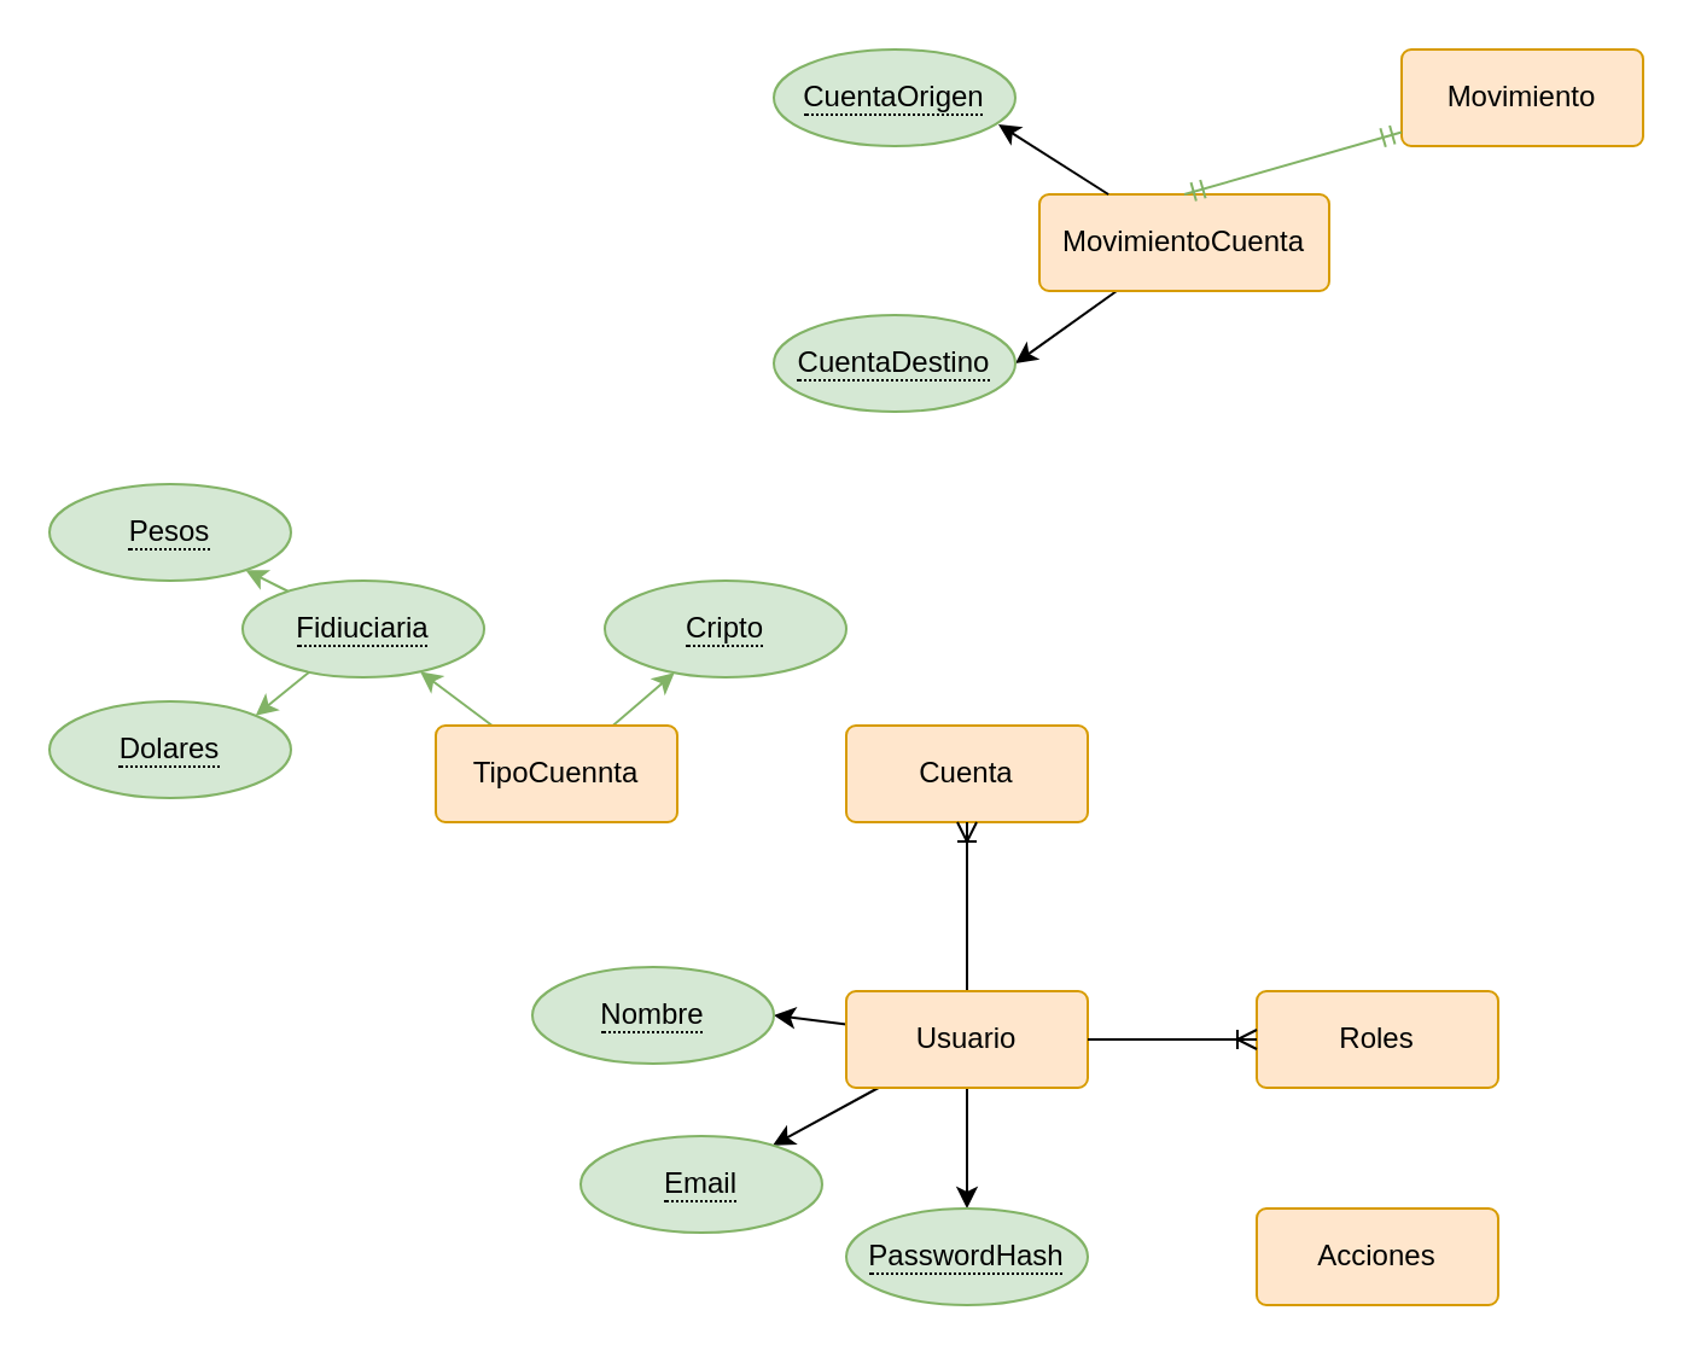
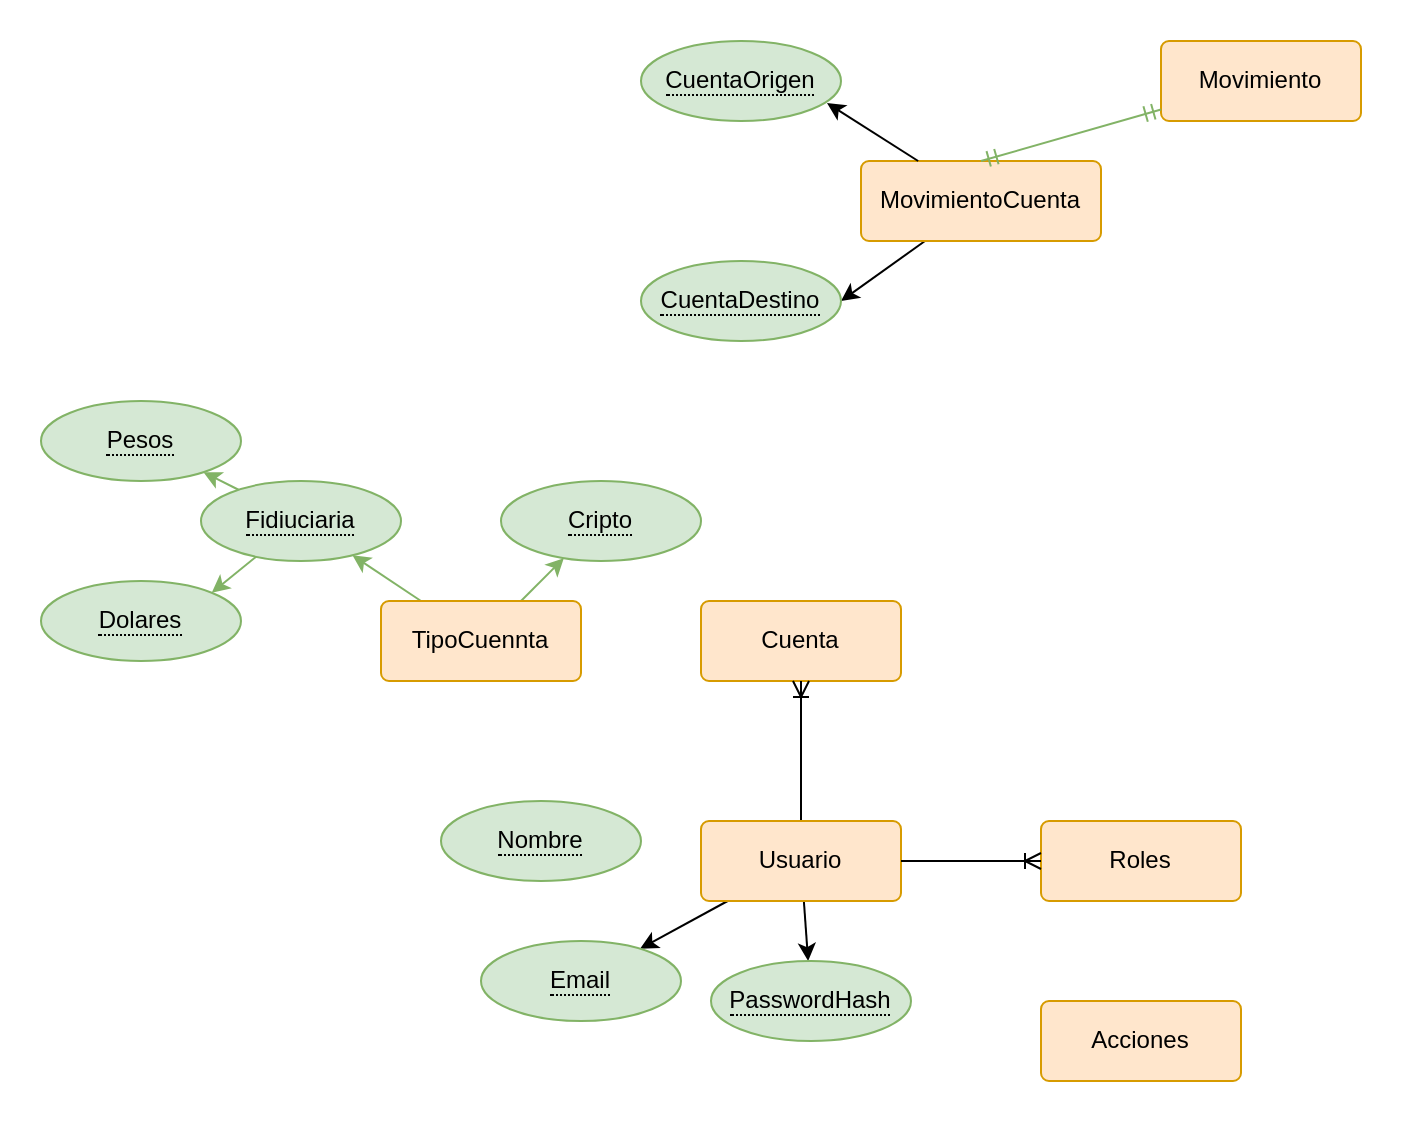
  <mxCell id="0" />
  <mxCell id="1" parent="0" />
  <mxCell id="2" value="Cuenta" style="rounded=1;arcSize=10;whiteSpace=wrap;html=1;align=center;fillColor=#ffe6cc;strokeColor=#d79b00;" vertex="1" parent="1"><mxGeometry x="350" y="300" width="100" height="40" as="geometry" /></mxCell>
  <mxCell id="3" style="rounded=0;orthogonalLoop=1;jettySize=auto;html=1;fillColor=#d5e8d4;strokeColor=#82b366;" edge="1" parent="1" source="5" target="8"><mxGeometry relative="1" as="geometry" /></mxCell>
  <mxCell id="4" style="rounded=0;orthogonalLoop=1;jettySize=auto;html=1;fillColor=#d5e8d4;strokeColor=#82b366;" edge="1" parent="1" source="5" target="9"><mxGeometry relative="1" as="geometry" /></mxCell>
- <mxCell id="5" value="TipoCuennta" style="rounded=1;arcSize=10;whiteSpace=wrap;html=1;align=center;fillColor=#ffe6cc;strokeColor=#d79b00;" vertex="1" parent="1"><mxGeometry x="180" y="300" width="100" height="40" as="geometry" /></mxCell>
+ <mxCell id="5" value="TipoCuennta" style="rounded=1;arcSize=10;whiteSpace=wrap;html=1;align=center;fillColor=#ffe6cc;strokeColor=#d79b00;" vertex="1" parent="1"><mxGeometry x="190" y="300" width="100" height="40" as="geometry" /></mxCell>
  <mxCell id="6" style="rounded=0;orthogonalLoop=1;jettySize=auto;html=1;entryX=1;entryY=0;entryDx=0;entryDy=0;fillColor=#d5e8d4;strokeColor=#82b366;" edge="1" parent="1" source="8" target="11"><mxGeometry relative="1" as="geometry" /></mxCell>
  <mxCell id="7" style="rounded=0;orthogonalLoop=1;jettySize=auto;html=1;fillColor=#d5e8d4;strokeColor=#82b366;" edge="1" parent="1" source="8" target="12"><mxGeometry relative="1" as="geometry" /></mxCell>
  <mxCell id="8" value="&lt;span style=&quot;border-bottom: 1px dotted&quot;&gt;Fidiuciaria&lt;/span&gt;" style="ellipse;whiteSpace=wrap;html=1;align=center;fillColor=#d5e8d4;strokeColor=#82b366;" vertex="1" parent="1"><mxGeometry x="100" y="240" width="100" height="40" as="geometry" /></mxCell>
  <mxCell id="9" value="&lt;span style=&quot;border-bottom: 1px dotted&quot;&gt;Cripto&lt;/span&gt;" style="ellipse;whiteSpace=wrap;html=1;align=center;fillColor=#d5e8d4;strokeColor=#82b366;" vertex="1" parent="1"><mxGeometry x="250" y="240" width="100" height="40" as="geometry" /></mxCell>
  <mxCell id="10" value="" style="fontSize=12;html=1;endArrow=ERoneToMany;rounded=0;exitX=0.5;exitY=0;exitDx=0;exitDy=0;entryX=0.5;entryY=1;entryDx=0;entryDy=0;" edge="1" parent="1" target="2"><mxGeometry width="100" height="100" relative="1" as="geometry"><mxPoint x="400" y="410" as="sourcePoint" /><mxPoint x="470" y="380" as="targetPoint" /></mxGeometry></mxCell>
  <mxCell id="11" value="&lt;span style=&quot;border-bottom: 1px dotted&quot;&gt;Dolares&lt;/span&gt;" style="ellipse;whiteSpace=wrap;html=1;align=center;fillColor=#d5e8d4;strokeColor=#82b366;" vertex="1" parent="1"><mxGeometry x="20" y="290" width="100" height="40" as="geometry" /></mxCell>
  <mxCell id="12" value="&lt;span style=&quot;border-bottom: 1px dotted&quot;&gt;Pesos&lt;/span&gt;" style="ellipse;whiteSpace=wrap;html=1;align=center;fillColor=#d5e8d4;strokeColor=#82b366;" vertex="1" parent="1"><mxGeometry x="20" y="200" width="100" height="40" as="geometry" /></mxCell>
- <mxCell id="13" style="rounded=0;orthogonalLoop=1;jettySize=auto;html=1;entryX=1;entryY=0.5;entryDx=0;entryDy=0;" edge="1" parent="1" source="16" target="20"><mxGeometry relative="1" as="geometry" /></mxCell>
  <mxCell id="14" style="rounded=0;orthogonalLoop=1;jettySize=auto;html=1;" edge="1" parent="1" source="16" target="21"><mxGeometry relative="1" as="geometry" /></mxCell>
  <mxCell id="15" style="rounded=0;orthogonalLoop=1;jettySize=auto;html=1;" edge="1" parent="1" source="16" target="22"><mxGeometry relative="1" as="geometry" /></mxCell>
  <mxCell id="16" value="Usuario" style="rounded=1;arcSize=10;whiteSpace=wrap;html=1;align=center;fillColor=#ffe6cc;strokeColor=#d79b00;" vertex="1" parent="1"><mxGeometry x="350" y="410" width="100" height="40" as="geometry" /></mxCell>
  <mxCell id="17" value="Roles" style="rounded=1;arcSize=10;whiteSpace=wrap;html=1;align=center;fillColor=#ffe6cc;strokeColor=#d79b00;" vertex="1" parent="1"><mxGeometry x="520" y="410" width="100" height="40" as="geometry" /></mxCell>
  <mxCell id="18" value="" style="fontSize=12;html=1;endArrow=ERoneToMany;rounded=0;exitX=1;exitY=0.5;exitDx=0;exitDy=0;entryX=0;entryY=0.5;entryDx=0;entryDy=0;" edge="1" parent="1" source="16" target="17"><mxGeometry width="100" height="100" relative="1" as="geometry"><mxPoint x="410" y="420" as="sourcePoint" /><mxPoint x="410" y="350" as="targetPoint" /><Array as="points"><mxPoint x="490" y="430" /></Array></mxGeometry></mxCell>
  <mxCell id="19" value="Acciones" style="rounded=1;arcSize=10;whiteSpace=wrap;html=1;align=center;fillColor=#ffe6cc;strokeColor=#d79b00;" vertex="1" parent="1"><mxGeometry x="520" y="500" width="100" height="40" as="geometry" /></mxCell>
  <mxCell id="20" value="&lt;span style=&quot;border-bottom: 1px dotted&quot;&gt;Nombre&lt;/span&gt;" style="ellipse;whiteSpace=wrap;html=1;align=center;fillColor=#d5e8d4;strokeColor=#82b366;" vertex="1" parent="1"><mxGeometry x="220" y="400" width="100" height="40" as="geometry" /></mxCell>
  <mxCell id="21" value="&lt;span style=&quot;border-bottom: 1px dotted&quot;&gt;Email&lt;/span&gt;" style="ellipse;whiteSpace=wrap;html=1;align=center;fillColor=#d5e8d4;strokeColor=#82b366;" vertex="1" parent="1"><mxGeometry x="240" y="470" width="100" height="40" as="geometry" /></mxCell>
- <mxCell id="22" value="&lt;span style=&quot;border-bottom: 1px dotted&quot;&gt;PasswordHash&lt;/span&gt;" style="ellipse;whiteSpace=wrap;html=1;align=center;fillColor=#d5e8d4;strokeColor=#82b366;" vertex="1" parent="1"><mxGeometry x="350" y="500" width="100" height="40" as="geometry" /></mxCell>
+ <mxCell id="22" value="&lt;span style=&quot;border-bottom: 1px dotted&quot;&gt;PasswordHash&lt;/span&gt;" style="ellipse;whiteSpace=wrap;html=1;align=center;fillColor=#d5e8d4;strokeColor=#82b366;" vertex="1" parent="1"><mxGeometry x="355" y="480" width="100" height="40" as="geometry" /></mxCell>
  <mxCell id="23" value="Movimiento" style="rounded=1;arcSize=10;whiteSpace=wrap;html=1;align=center;fillColor=#ffe6cc;strokeColor=#d79b00;" vertex="1" parent="1"><mxGeometry x="580" y="20" width="100" height="40" as="geometry" /></mxCell>
  <mxCell id="24" style="rounded=0;orthogonalLoop=1;jettySize=auto;html=1;entryX=1;entryY=0.5;entryDx=0;entryDy=0;" edge="1" parent="1" source="25" target="28"><mxGeometry relative="1" as="geometry" /></mxCell>
  <mxCell id="25" value="MovimientoCuenta" style="rounded=1;arcSize=10;whiteSpace=wrap;html=1;align=center;fillColor=#ffe6cc;strokeColor=#d79b00;" vertex="1" parent="1"><mxGeometry x="430" y="80" width="120" height="40" as="geometry" /></mxCell>
  <mxCell id="26" value="" style="fontSize=12;html=1;endArrow=ERmandOne;startArrow=ERmandOne;rounded=0;fillColor=#d5e8d4;strokeColor=#82b366;exitX=0.5;exitY=0;exitDx=0;exitDy=0;" edge="1" parent="1" source="25" target="23"><mxGeometry width="100" height="100" relative="1" as="geometry"><mxPoint x="290" y="230" as="sourcePoint" /><mxPoint x="360" y="230" as="targetPoint" /></mxGeometry></mxCell>
  <mxCell id="27" value="&lt;span style=&quot;border-bottom: 1px dotted&quot;&gt;CuentaOrigen&lt;/span&gt;" style="ellipse;whiteSpace=wrap;html=1;align=center;fillColor=#d5e8d4;strokeColor=#82b366;" vertex="1" parent="1"><mxGeometry x="320" y="20" width="100" height="40" as="geometry" /></mxCell>
  <mxCell id="28" value="&lt;span style=&quot;border-bottom: 1px dotted&quot;&gt;CuentaDestino&lt;/span&gt;" style="ellipse;whiteSpace=wrap;html=1;align=center;fillColor=#d5e8d4;strokeColor=#82b366;" vertex="1" parent="1"><mxGeometry x="320" y="130" width="100" height="40" as="geometry" /></mxCell>
  <mxCell id="29" style="rounded=0;orthogonalLoop=1;jettySize=auto;html=1;entryX=0.93;entryY=0.775;entryDx=0;entryDy=0;entryPerimeter=0;" edge="1" parent="1" source="25" target="27"><mxGeometry relative="1" as="geometry" /></mxCell>
